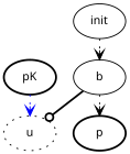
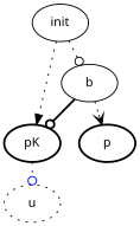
  digraph {
    ranksep=0.3
    node [fontname="CMU Typewriter Text" fontsize=12]
    edge [arrowhead=odot color=black style=dotted]
    u [style=dotted]
    p [penwidth=2]
    pK [penwidth=2]
    init
    b
-   pK -> u [arrowhead=vee color=blue]
-   init -> b [arrowhead=vee]
-   b -> u [style=bold]
+   pK -> u [color=blue]
+   init -> pK [arrowhead=normal]
+   init -> b
+   b -> pK [style=bold]
    b -> p [arrowhead=vee]
  }
